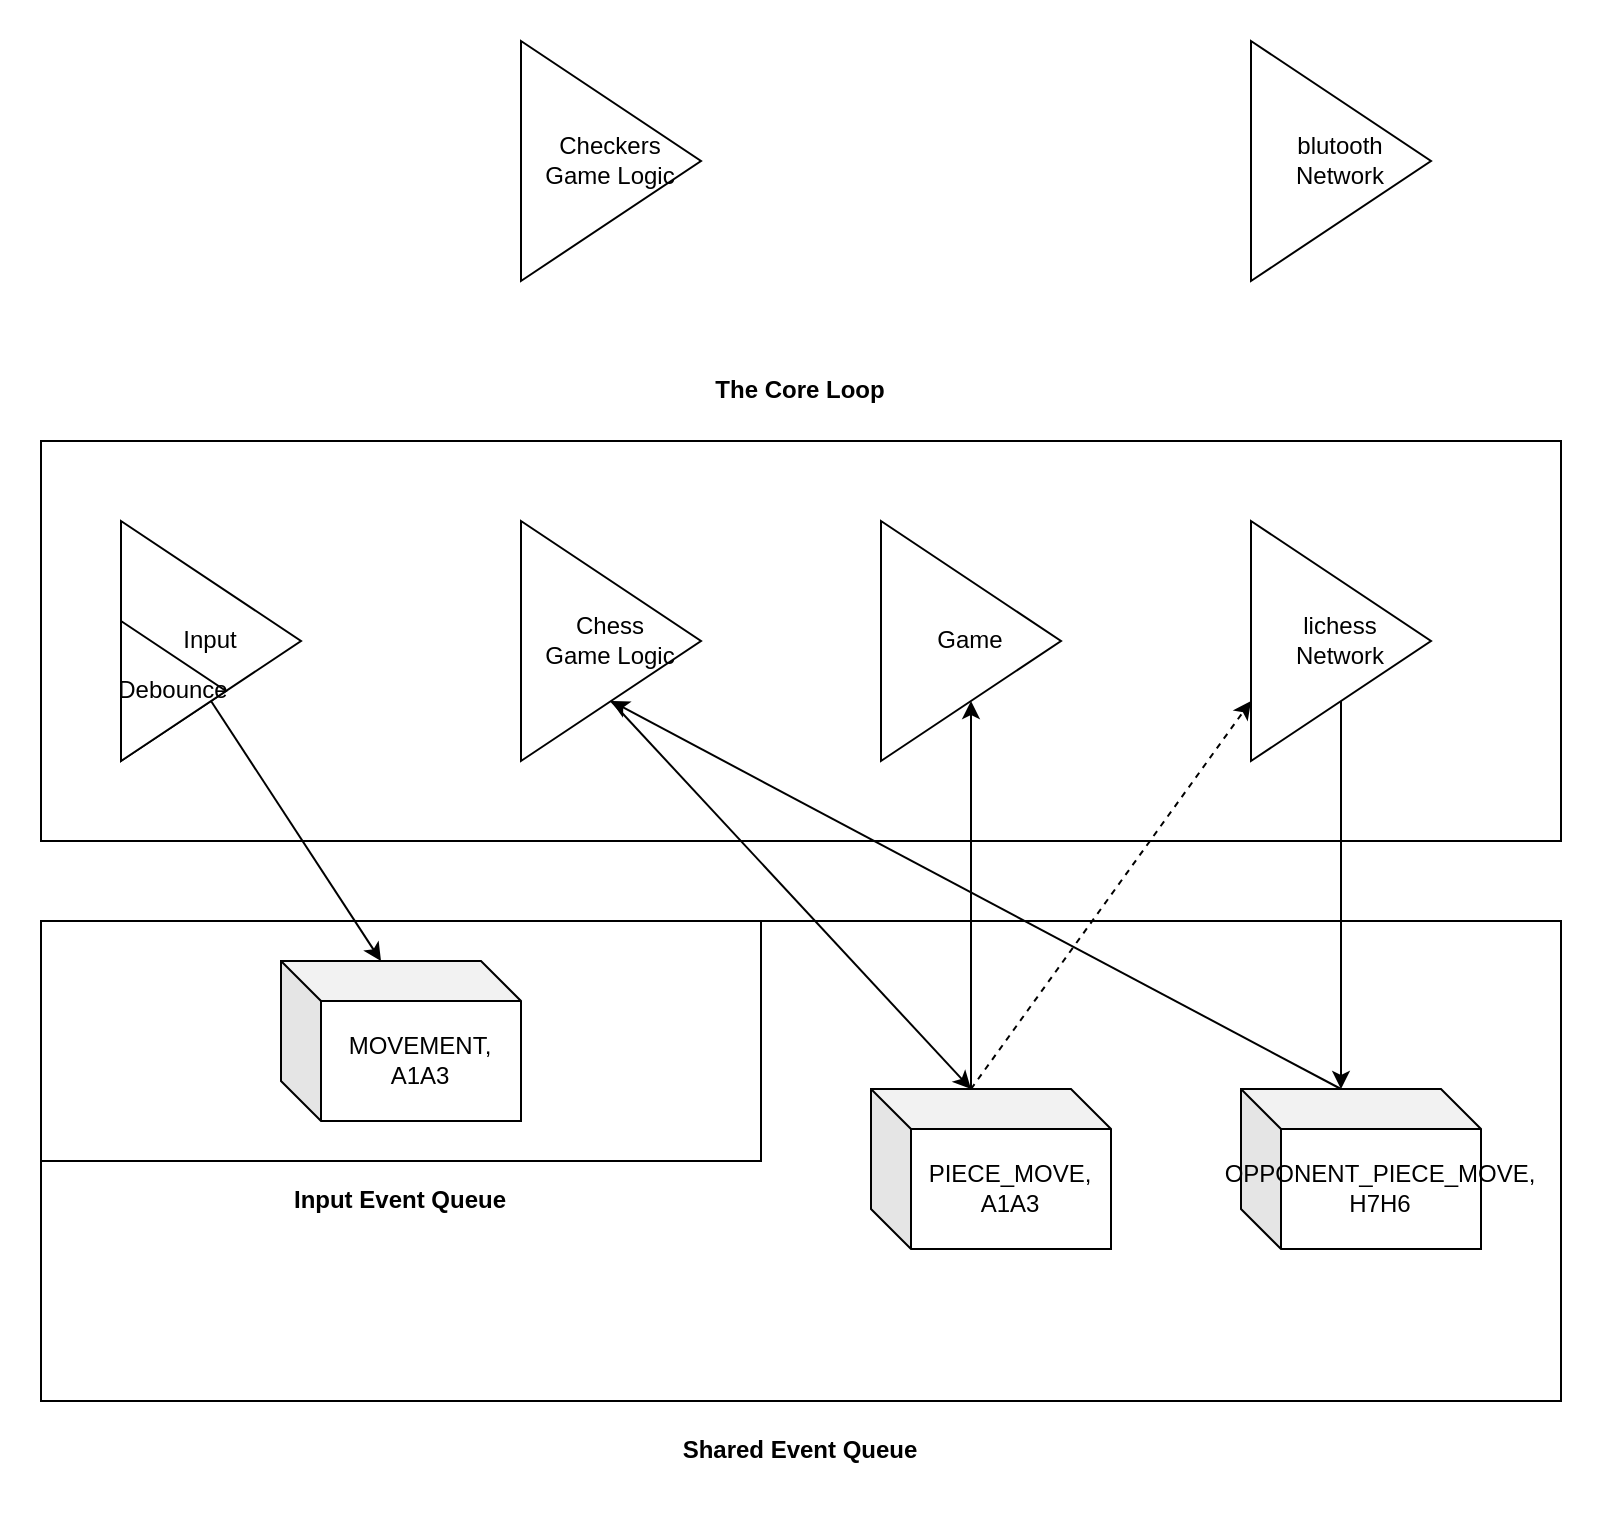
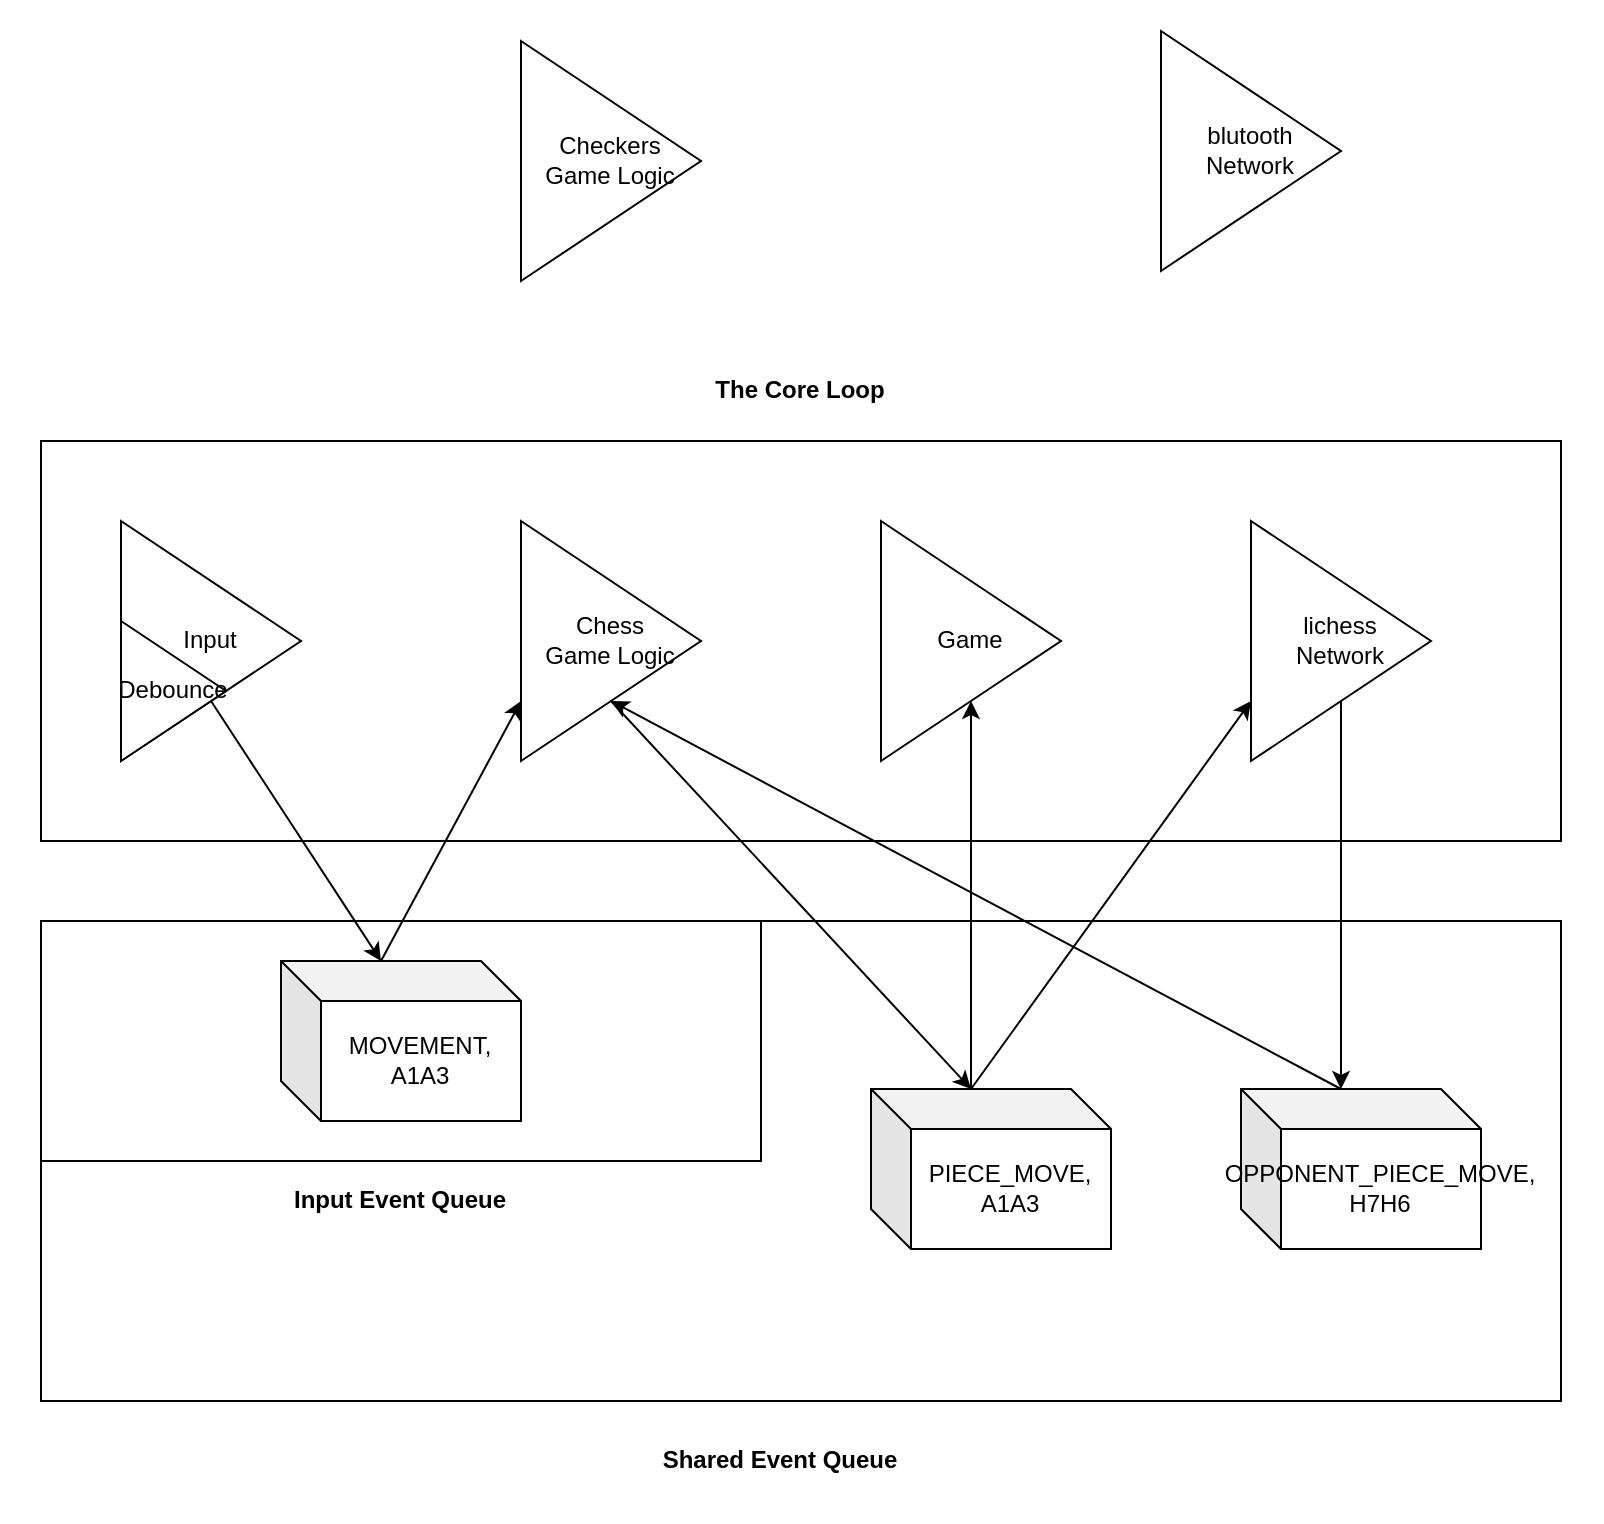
  <mxCell id="0" />
  <mxCell id="1" parent="0" />
  <mxCell id="2" value="" style="rounded=0;whiteSpace=wrap;html=1;" vertex="1" parent="1"><mxGeometry x="20" y="460" width="760" height="240" as="geometry" /></mxCell>
  <mxCell id="3" value="" style="rounded=0;whiteSpace=wrap;html=1;" vertex="1" parent="1"><mxGeometry x="20" y="460" width="360" height="120" as="geometry" /></mxCell>
  <mxCell id="4" value="" style="rounded=0;whiteSpace=wrap;html=1;" vertex="1" parent="1"><mxGeometry x="20" y="220" width="760" height="200" as="geometry" /></mxCell>
  <mxCell id="5" value="Input" style="triangle;whiteSpace=wrap;html=1;" parent="1" vertex="1"><mxGeometry x="60" y="260" width="90" height="120" as="geometry" /></mxCell>
  <mxCell id="6" value="Chess&lt;br&gt;Game Logic" style="triangle;whiteSpace=wrap;html=1;" parent="1" vertex="1"><mxGeometry x="260" y="260" width="90" height="120" as="geometry" /></mxCell>
  <mxCell id="7" value="lichess&lt;br&gt;Network" style="triangle;whiteSpace=wrap;html=1;" parent="1" vertex="1"><mxGeometry x="625" y="260" width="90" height="120" as="geometry" /></mxCell>
  <mxCell id="8" value="The Core Loop" style="text;html=1;strokeColor=none;fillColor=none;align=center;verticalAlign=middle;whiteSpace=wrap;rounded=0;fontStyle=1" vertex="1" parent="1"><mxGeometry x="20" y="180" width="760" height="30" as="geometry" /></mxCell>
  <mxCell id="9" value="MOVEMENT, A1A3" style="shape=cube;whiteSpace=wrap;html=1;boundedLbl=1;backgroundOutline=1;darkOpacity=0.05;darkOpacity2=0.1;" vertex="1" parent="1"><mxGeometry x="140" y="480" width="120" height="80" as="geometry" /></mxCell>
  <mxCell id="10" value="OPPONENT_PIECE_MOVE,&lt;br&gt;H7H6" style="shape=cube;whiteSpace=wrap;html=1;boundedLbl=1;backgroundOutline=1;darkOpacity=0.05;darkOpacity2=0.1;" vertex="1" parent="1"><mxGeometry x="620" y="544" width="120" height="80" as="geometry" /></mxCell>
  <mxCell id="11" value="" style="endArrow=classic;html=1;exitX=0.5;exitY=1;exitDx=0;exitDy=0;entryX=0;entryY=0;entryDx=50;entryDy=0;entryPerimeter=0;" edge="1" parent="1" source="5" target="9"><mxGeometry width="50" height="50" relative="1" as="geometry"><mxPoint x="100" y="490" as="sourcePoint" /><mxPoint x="150" y="440" as="targetPoint" /></mxGeometry></mxCell>
+ <mxCell id="12" value="" style="endArrow=classic;html=1;exitX=0;exitY=0;exitDx=50;exitDy=0;exitPerimeter=0;entryX=0;entryY=0.75;entryDx=0;entryDy=0;" edge="1" parent="1" source="9" target="6"><mxGeometry width="50" height="50" relative="1" as="geometry"><mxPoint x="-80" y="500" as="sourcePoint" /><mxPoint x="260" y="440" as="targetPoint" /></mxGeometry></mxCell>
  <mxCell id="13" value="Game" style="triangle;whiteSpace=wrap;html=1;" vertex="1" parent="1"><mxGeometry x="440" y="260" width="90" height="120" as="geometry" /></mxCell>
  <mxCell id="14" value="PIECE_MOVE,&lt;br&gt;A1A3" style="shape=cube;whiteSpace=wrap;html=1;boundedLbl=1;backgroundOutline=1;darkOpacity=0.05;darkOpacity2=0.1;" vertex="1" parent="1"><mxGeometry x="435" y="544" width="120" height="80" as="geometry" /></mxCell>
  <mxCell id="15" value="Input Event Queue" style="text;html=1;strokeColor=none;fillColor=none;align=center;verticalAlign=middle;whiteSpace=wrap;rounded=0;fontStyle=1" vertex="1" parent="1"><mxGeometry x="20" y="585" width="360" height="30" as="geometry" /></mxCell>
- <mxCell id="16" value="Shared Event Queue" style="text;html=1;strokeColor=none;fillColor=none;align=center;verticalAlign=middle;whiteSpace=wrap;rounded=0;fontStyle=1" vertex="1" parent="1"><mxGeometry x="20" y="710" width="760" height="30" as="geometry" /></mxCell>
+ <mxCell id="16" value="Shared Event Queue" style="text;html=1;strokeColor=none;fillColor=none;align=center;verticalAlign=middle;whiteSpace=wrap;rounded=0;fontStyle=1" vertex="1" parent="1"><mxGeometry x="10" y="715" width="760" height="30" as="geometry" /></mxCell>
  <mxCell id="17" value="" style="endArrow=classic;html=1;exitX=0.5;exitY=1;exitDx=0;exitDy=0;entryX=0;entryY=0;entryDx=50;entryDy=0;entryPerimeter=0;" edge="1" parent="1" source="6" target="14"><mxGeometry width="50" height="50" relative="1" as="geometry"><mxPoint x="370" y="100" as="sourcePoint" /><mxPoint x="420" y="50" as="targetPoint" /></mxGeometry></mxCell>
  <mxCell id="18" value="" style="endArrow=classic;html=1;exitX=0;exitY=0;exitDx=50;exitDy=0;exitPerimeter=0;entryX=0.5;entryY=1;entryDx=0;entryDy=0;" edge="1" parent="1" source="14" target="13"><mxGeometry width="50" height="50" relative="1" as="geometry"><mxPoint x="470" y="150" as="sourcePoint" /><mxPoint x="520" y="100" as="targetPoint" /></mxGeometry></mxCell>
  <mxCell id="19" value="Checkers&lt;br&gt;Game Logic" style="triangle;whiteSpace=wrap;html=1;" vertex="1" parent="1"><mxGeometry x="260" y="20" width="90" height="120" as="geometry" /></mxCell>
- <mxCell id="20" value="blutooth&lt;br&gt;Network" style="triangle;whiteSpace=wrap;html=1;" vertex="1" parent="1"><mxGeometry x="625" y="20" width="90" height="120" as="geometry" /></mxCell>
+ <mxCell id="20" value="blutooth&lt;br&gt;Network" style="triangle;whiteSpace=wrap;html=1;" vertex="1" parent="1"><mxGeometry x="580" y="15" width="90" height="120" as="geometry" /></mxCell>
  <mxCell id="21" value="Debounce" style="triangle;whiteSpace=wrap;html=1;" vertex="1" parent="1"><mxGeometry x="60" y="310" width="52.5" height="70" as="geometry" /></mxCell>
  <mxCell id="22" value="" style="endArrow=classic;html=1;exitX=0.5;exitY=1;exitDx=0;exitDy=0;entryX=0;entryY=0;entryDx=50;entryDy=0;entryPerimeter=0;" edge="1" parent="1" source="7" target="10"><mxGeometry width="50" height="50" relative="1" as="geometry"><mxPoint x="940" y="510" as="sourcePoint" /><mxPoint x="990" y="460" as="targetPoint" /></mxGeometry></mxCell>
  <mxCell id="23" value="" style="endArrow=classic;html=1;exitX=0;exitY=0;exitDx=50;exitDy=0;exitPerimeter=0;entryX=0.5;entryY=1;entryDx=0;entryDy=0;" edge="1" parent="1" source="10" target="6"><mxGeometry width="50" height="50" relative="1" as="geometry"><mxPoint x="525" y="680" as="sourcePoint" /><mxPoint x="620" y="430" as="targetPoint" /></mxGeometry></mxCell>
- <mxCell id="24" value="" style="endArrow=classic;html=1;entryX=0;entryY=0.75;entryDx=0;entryDy=0;exitX=0;exitY=0;exitDx=50;exitDy=0;exitPerimeter=0;dashed=1;" edge="1" parent="1" source="14" target="7"><mxGeometry width="50" height="50" relative="1" as="geometry"><mxPoint x="550" y="470" as="sourcePoint" /><mxPoint x="600" y="420" as="targetPoint" /></mxGeometry></mxCell>
+ <mxCell id="24" value="" style="endArrow=classic;html=1;entryX=0;entryY=0.75;entryDx=0;entryDy=0;exitX=0;exitY=0;exitDx=50;exitDy=0;exitPerimeter=0;" edge="1" parent="1" source="14" target="7"><mxGeometry width="50" height="50" relative="1" as="geometry"><mxPoint x="550" y="470" as="sourcePoint" /><mxPoint x="600" y="420" as="targetPoint" /></mxGeometry></mxCell>
